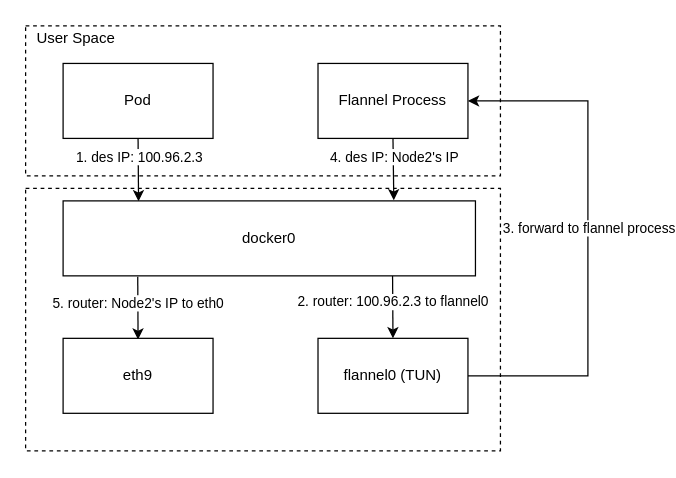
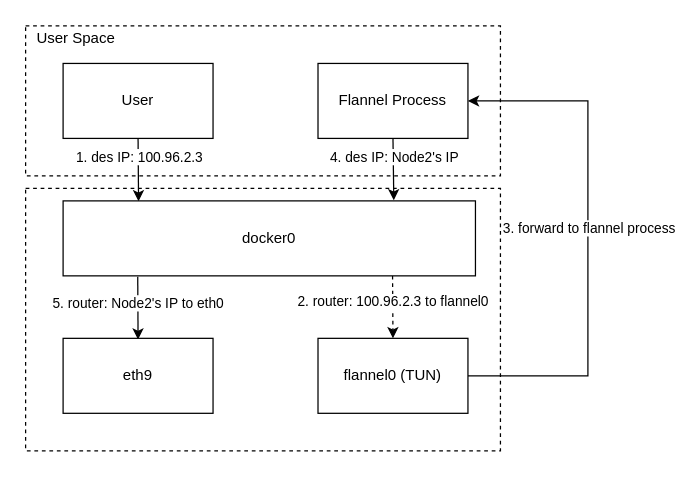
  <mxCell id="0" />
  <mxCell id="1" parent="0" />
  <mxCell id="2" value="" style="rounded=0;whiteSpace=wrap;html=1;dashed=1;" vertex="1" parent="1"><mxGeometry x="20" y="150" width="380" height="210" as="geometry" /></mxCell>
  <mxCell id="3" value="" style="rounded=0;whiteSpace=wrap;html=1;dashed=1;" vertex="1" parent="1"><mxGeometry x="20" y="20" width="380" height="120" as="geometry" /></mxCell>
  <mxCell id="4" style="rounded=0;orthogonalLoop=1;jettySize=auto;html=1;exitX=0.5;exitY=1;exitDx=0;exitDy=0;entryX=0.183;entryY=0.006;entryDx=0;entryDy=0;entryPerimeter=0;" edge="1" parent="1" source="6" target="13"><mxGeometry relative="1" as="geometry" /></mxCell>
  <mxCell id="5" value="1. des IP: 100.96.2.3" style="edgeLabel;html=1;align=center;verticalAlign=middle;resizable=0;points=[];" vertex="1" connectable="0" parent="4"><mxGeometry x="-0.205" y="1" relative="1" as="geometry"><mxPoint x="-1" y="-5" as="offset" /></mxGeometry></mxCell>
- <mxCell id="6" value="Pod" style="rounded=0;whiteSpace=wrap;html=1;" vertex="1" parent="1"><mxGeometry x="50" y="50" width="120" height="60" as="geometry" /></mxCell>
+ <mxCell id="6" value="User" style="rounded=0;whiteSpace=wrap;html=1;" vertex="1" parent="1"><mxGeometry x="50" y="50" width="120" height="60" as="geometry" /></mxCell>
  <mxCell id="7" style="rounded=0;orthogonalLoop=1;jettySize=auto;html=1;exitX=0.5;exitY=1;exitDx=0;exitDy=0;entryX=0.802;entryY=-0.008;entryDx=0;entryDy=0;entryPerimeter=0;" edge="1" parent="1" source="9" target="13"><mxGeometry relative="1" as="geometry"><Array as="points" /></mxGeometry></mxCell>
  <mxCell id="8" value="4. des IP: Node2's IP" style="edgeLabel;html=1;align=center;verticalAlign=middle;resizable=0;points=[];" vertex="1" connectable="0" parent="7"><mxGeometry x="-0.112" relative="1" as="geometry"><mxPoint y="-7" as="offset" /></mxGeometry></mxCell>
  <mxCell id="9" value="Flannel Process" style="rounded=0;whiteSpace=wrap;html=1;" vertex="1" parent="1"><mxGeometry x="254" y="50" width="120" height="60" as="geometry" /></mxCell>
- <mxCell id="10" style="edgeStyle=none;rounded=0;orthogonalLoop=1;jettySize=auto;html=1;exitX=0.799;exitY=0.999;exitDx=0;exitDy=0;entryX=0.5;entryY=0;entryDx=0;entryDy=0;exitPerimeter=0;" edge="1" parent="1" source="13" target="16"><mxGeometry relative="1" as="geometry" /></mxCell>
+ <mxCell id="10" style="edgeStyle=none;rounded=0;orthogonalLoop=1;jettySize=auto;html=1;exitX=0.799;exitY=0.999;exitDx=0;exitDy=0;entryX=0.5;entryY=0;entryDx=0;entryDy=0;exitPerimeter=0;dashed=1;" edge="1" parent="1" source="13" target="16"><mxGeometry relative="1" as="geometry" /></mxCell>
  <mxCell id="11" value="2. router: 100.96.2.3 to flannel0" style="edgeLabel;html=1;align=center;verticalAlign=middle;resizable=0;points=[];" vertex="1" connectable="0" parent="10"><mxGeometry x="-0.22" relative="1" as="geometry"><mxPoint y="1" as="offset" /></mxGeometry></mxCell>
  <mxCell id="12" value="5. router: Node2's IP to eth0" style="edgeStyle=none;rounded=0;orthogonalLoop=1;jettySize=auto;html=1;exitX=0.181;exitY=0.994;exitDx=0;exitDy=0;entryX=0.5;entryY=0;entryDx=0;entryDy=0;exitPerimeter=0;" edge="1" parent="1"><mxGeometry x="-0.152" relative="1" as="geometry"><mxPoint x="109.73" y="220.64" as="sourcePoint" /><mxPoint x="110" y="271" as="targetPoint" /><mxPoint as="offset" /></mxGeometry></mxCell>
  <mxCell id="13" value="docker0" style="rounded=0;whiteSpace=wrap;html=1;" vertex="1" parent="1"><mxGeometry x="50" y="160" width="330" height="60" as="geometry" /></mxCell>
  <mxCell id="14" style="edgeStyle=orthogonalEdgeStyle;rounded=0;orthogonalLoop=1;jettySize=auto;html=1;exitX=1;exitY=0.5;exitDx=0;exitDy=0;entryX=1;entryY=0.5;entryDx=0;entryDy=0;" edge="1" parent="1" source="16" target="9"><mxGeometry relative="1" as="geometry"><Array as="points"><mxPoint x="470" y="300" /><mxPoint x="470" y="80" /></Array></mxGeometry></mxCell>
  <mxCell id="15" value="3. forward to flannel process" style="edgeLabel;html=1;align=center;verticalAlign=middle;resizable=0;points=[];" vertex="1" connectable="0" parent="14"><mxGeometry x="0.042" relative="1" as="geometry"><mxPoint as="offset" /></mxGeometry></mxCell>
  <mxCell id="16" value="flannel0 (TUN)" style="rounded=0;whiteSpace=wrap;html=1;" vertex="1" parent="1"><mxGeometry x="254" y="270" width="120" height="60" as="geometry" /></mxCell>
  <mxCell id="17" value="eth9" style="rounded=0;whiteSpace=wrap;html=1;" vertex="1" parent="1"><mxGeometry x="50" y="270" width="120" height="60" as="geometry" /></mxCell>
  <mxCell id="18" value="User Space" style="text;html=1;align=center;verticalAlign=middle;resizable=0;points=[];autosize=1;strokeColor=none;fillColor=none;" vertex="1" parent="1"><mxGeometry x="20" y="20" width="80" height="20" as="geometry" /></mxCell>
